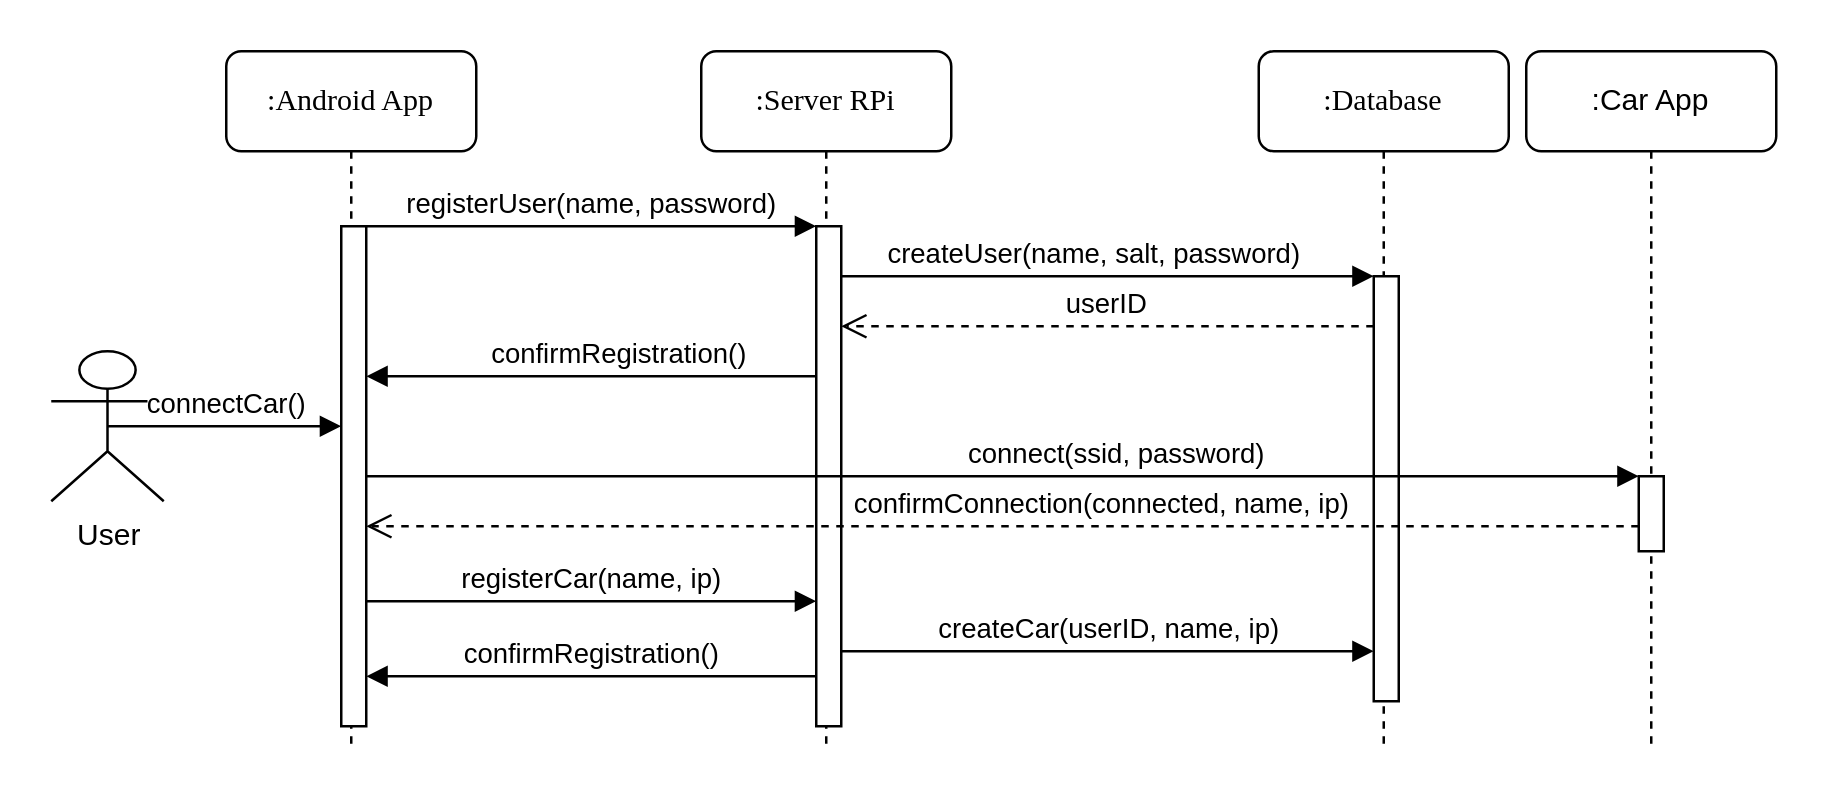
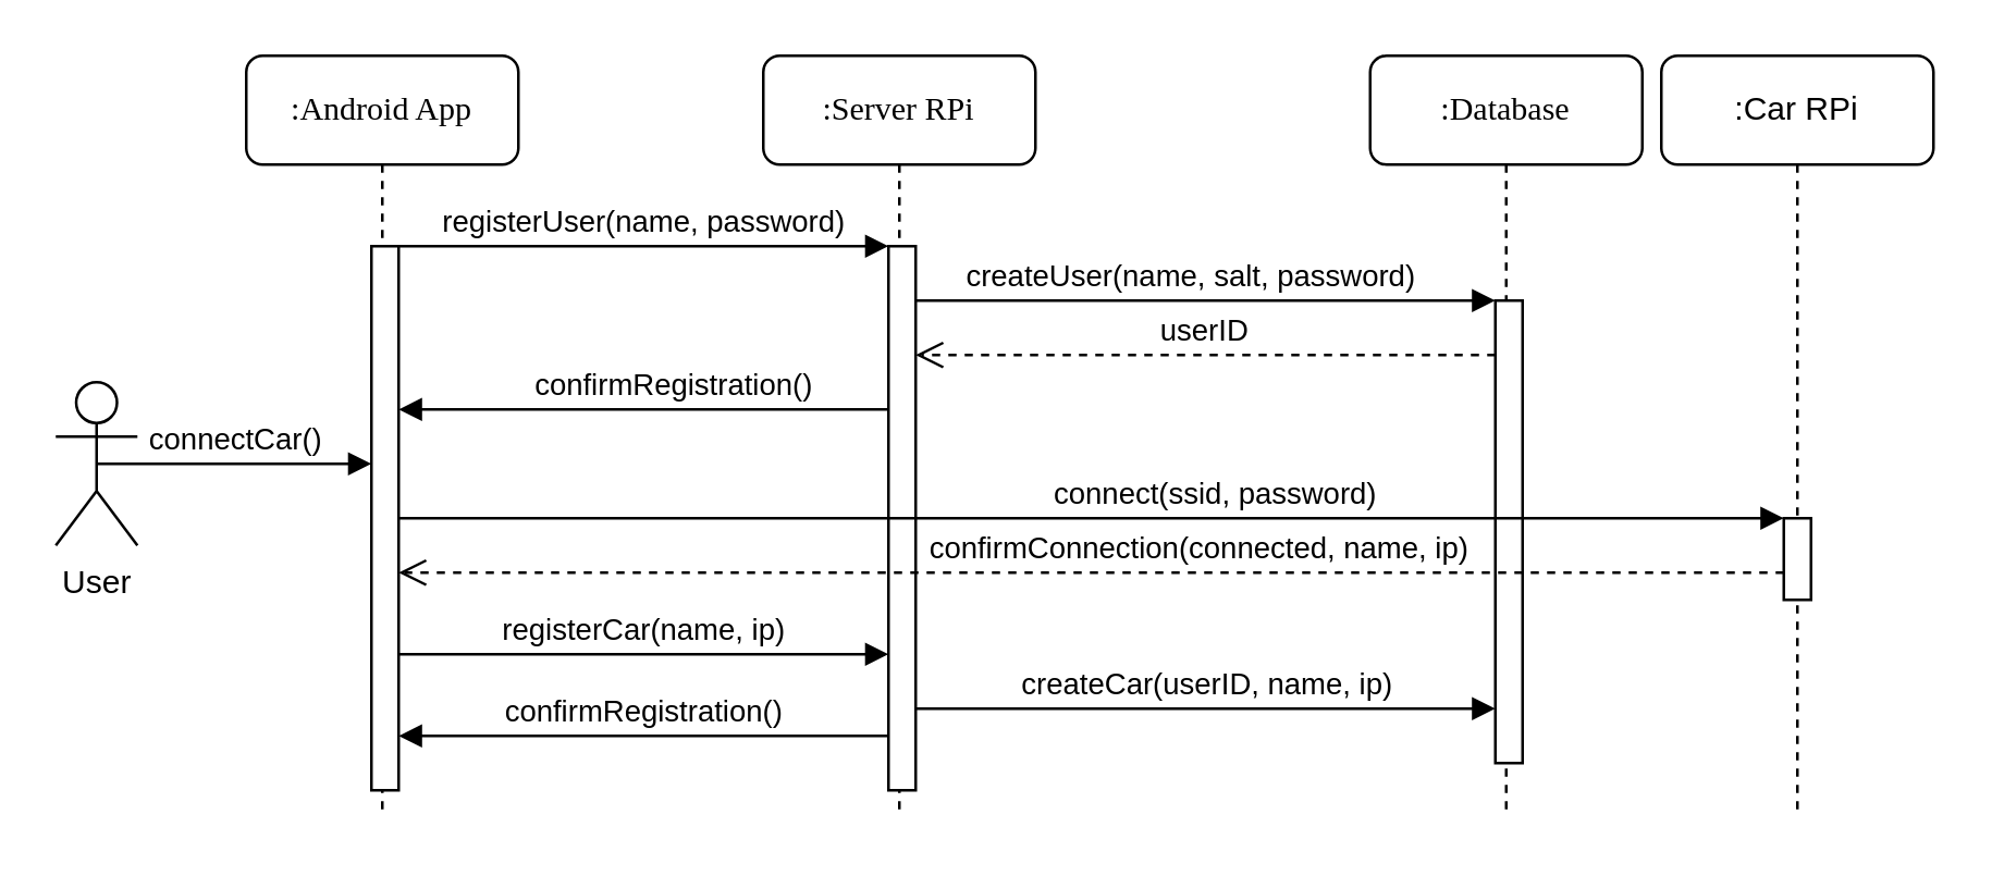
  <mxCell id="0" />
  <mxCell id="1" parent="0" />
  <mxCell id="2" value=":Server RPi" style="shape=umlLifeline;perimeter=lifelinePerimeter;whiteSpace=wrap;html=1;container=1;collapsible=0;recursiveResize=0;outlineConnect=0;rounded=1;shadow=0;comic=0;labelBackgroundColor=none;strokeColor=#000000;strokeWidth=1;fillColor=#FFFFFF;fontFamily=Verdana;fontSize=12;fontColor=#000000;align=center;" parent="1" vertex="1"><mxGeometry x="280" y="20" width="100" height="280" as="geometry" /></mxCell>
  <mxCell id="3" value="" style="html=1;points=[];perimeter=orthogonalPerimeter;rounded=0;shadow=0;comic=0;labelBackgroundColor=none;strokeColor=#000000;strokeWidth=1;fillColor=#FFFFFF;fontFamily=Verdana;fontSize=12;fontColor=#000000;align=center;" parent="2" vertex="1"><mxGeometry x="46" y="70" width="10" height="200" as="geometry" /></mxCell>
  <mxCell id="4" value=":Android App" style="shape=umlLifeline;perimeter=lifelinePerimeter;whiteSpace=wrap;html=1;container=1;collapsible=0;recursiveResize=0;outlineConnect=0;rounded=1;shadow=0;comic=0;labelBackgroundColor=none;strokeColor=#000000;strokeWidth=1;fillColor=#FFFFFF;fontFamily=Verdana;fontSize=12;fontColor=#000000;align=center;" parent="1" vertex="1"><mxGeometry x="90" y="20" width="100" height="280" as="geometry" /></mxCell>
  <mxCell id="5" value="" style="html=1;points=[];perimeter=orthogonalPerimeter;rounded=0;shadow=0;comic=0;labelBackgroundColor=none;strokeColor=#000000;strokeWidth=1;fillColor=#FFFFFF;fontFamily=Verdana;fontSize=12;fontColor=#000000;align=center;" parent="4" vertex="1"><mxGeometry x="46" y="70" width="10" height="200" as="geometry" /></mxCell>
  <mxCell id="6" value="registerUser(name, password)" style="html=1;verticalAlign=bottom;endArrow=block;labelBackgroundColor=none;fontFamily=Helvetica;fontSize=11;edgeStyle=elbowEdgeStyle;elbow=vertical;" parent="1" source="5" target="3" edge="1"><mxGeometry relative="1" as="geometry"><mxPoint x="261" y="100" as="sourcePoint" /><Array as="points"><mxPoint x="301" y="90" /></Array></mxGeometry></mxCell>
  <mxCell id="7" style="rounded=0;orthogonalLoop=1;jettySize=auto;html=1;endArrow=block;endFill=1;fontSize=11;fontFamily=Helvetica;" parent="1" source="3" target="5" edge="1"><mxGeometry relative="1" as="geometry"><mxPoint x="326" y="180" as="sourcePoint" /><mxPoint x="176" y="180" as="targetPoint" /><Array as="points"><mxPoint x="231" y="150" /></Array></mxGeometry></mxCell>
  <mxCell id="8" value="confirmRegistration()" style="text;html=1;resizable=0;points=[];align=center;verticalAlign=middle;labelBackgroundColor=#ffffff;fontSize=11;fontFamily=Helvetica;" parent="7" vertex="1" connectable="0"><mxGeometry x="-0.116" y="-2" relative="1" as="geometry"><mxPoint y="-8" as="offset" /></mxGeometry></mxCell>
  <mxCell id="9" value=":Database" style="shape=umlLifeline;perimeter=lifelinePerimeter;whiteSpace=wrap;html=1;container=1;collapsible=0;recursiveResize=0;outlineConnect=0;rounded=1;shadow=0;comic=0;labelBackgroundColor=none;strokeColor=#000000;strokeWidth=1;fillColor=#FFFFFF;fontFamily=Verdana;fontSize=12;fontColor=#000000;align=center;" parent="1" vertex="1"><mxGeometry x="503" y="20" width="100" height="280" as="geometry" /></mxCell>
  <mxCell id="10" value="" style="html=1;points=[];perimeter=orthogonalPerimeter;rounded=0;shadow=0;comic=0;labelBackgroundColor=none;strokeColor=#000000;strokeWidth=1;fillColor=#FFFFFF;fontFamily=Helvetica;fontSize=11;fontColor=#000000;align=center;" parent="9" vertex="1"><mxGeometry x="46" y="90" width="10" height="170" as="geometry" /></mxCell>
  <mxCell id="11" value="" style="edgeStyle=none;rounded=0;orthogonalLoop=1;jettySize=auto;html=1;endArrow=block;endFill=1;fontSize=11;fontFamily=Helvetica;" parent="1" source="3" target="10" edge="1"><mxGeometry relative="1" as="geometry"><mxPoint x="336" y="133.9" as="sourcePoint" /><mxPoint x="495.57" y="133.9" as="targetPoint" /><Array as="points"><mxPoint x="371" y="110" /></Array></mxGeometry></mxCell>
  <mxCell id="12" value="createUser(name, salt, password)" style="text;html=1;resizable=0;points=[];align=center;verticalAlign=middle;labelBackgroundColor=#ffffff;fontSize=11;fontFamily=Helvetica;" parent="11" vertex="1" connectable="0"><mxGeometry x="-0.033" relative="1" as="geometry"><mxPoint x="-3" y="-10" as="offset" /></mxGeometry></mxCell>
  <mxCell id="13" value="userID" style="html=1;verticalAlign=bottom;endArrow=open;dashed=1;endSize=8;fontSize=11;fontFamily=Helvetica;" parent="1" source="10" target="3" edge="1"><mxGeometry relative="1" as="geometry"><mxPoint x="141" y="240" as="sourcePoint" /><mxPoint x="61" y="240" as="targetPoint" /><Array as="points"><mxPoint x="381" y="130" /></Array></mxGeometry></mxCell>
  <mxCell id="14" value="createCar(userID, name, ip)" style="html=1;verticalAlign=bottom;endArrow=block;fontSize=11;fontFamily=Helvetica;" parent="1" source="3" target="10" edge="1"><mxGeometry width="80" relative="1" as="geometry"><mxPoint x="336" y="215" as="sourcePoint" /><mxPoint x="526" y="215" as="targetPoint" /><Array as="points"><mxPoint x="430" y="260" /></Array></mxGeometry></mxCell>
- <mxCell id="15" value="User" style="shape=umlActor;verticalLabelPosition=bottom;labelBackgroundColor=#ffffff;verticalAlign=top;html=1;outlineConnect=0;" vertex="1" parent="1"><mxGeometry x="20" y="140" width="45" height="60" as="geometry" /></mxCell>
+ <mxCell id="15" value="User" style="shape=umlActor;verticalLabelPosition=bottom;labelBackgroundColor=#ffffff;verticalAlign=top;html=1;outlineConnect=0;" vertex="1" parent="1"><mxGeometry x="20" y="140" width="30" height="60" as="geometry" /></mxCell>
  <mxCell id="16" value="connectCar()" style="html=1;verticalAlign=bottom;endArrow=block;exitX=0.5;exitY=0.5;exitDx=0;exitDy=0;exitPerimeter=0;" edge="1" parent="1" source="15" target="5"><mxGeometry width="80" relative="1" as="geometry"><mxPoint x="61" y="269" as="sourcePoint" /><mxPoint x="136" y="179" as="targetPoint" /><Array as="points"><mxPoint x="100" y="170" /></Array></mxGeometry></mxCell>
  <mxCell id="17" value="registerCar(name, ip)" style="html=1;verticalAlign=bottom;endArrow=block;" edge="1" parent="1" source="5" target="3"><mxGeometry width="80" relative="1" as="geometry"><mxPoint x="146" y="195" as="sourcePoint" /><mxPoint x="326" y="195" as="targetPoint" /><Array as="points"><mxPoint x="240" y="240" /></Array></mxGeometry></mxCell>
  <mxCell id="18" value="confirmRegistration()" style="html=1;verticalAlign=bottom;endArrow=block;" edge="1" parent="1" source="3" target="5"><mxGeometry width="80" relative="1" as="geometry"><mxPoint x="326" y="235" as="sourcePoint" /><mxPoint x="146" y="235" as="targetPoint" /><Array as="points"><mxPoint x="231" y="270" /></Array></mxGeometry></mxCell>
- <mxCell id="19" value=":Car App" style="shape=umlLifeline;perimeter=lifelinePerimeter;whiteSpace=wrap;html=1;container=1;collapsible=0;recursiveResize=0;outlineConnect=0;rounded=1;" vertex="1" parent="1"><mxGeometry x="610" y="20" width="100" height="280" as="geometry" /></mxCell>
+ <mxCell id="19" value=":Car RPi" style="shape=umlLifeline;perimeter=lifelinePerimeter;whiteSpace=wrap;html=1;container=1;collapsible=0;recursiveResize=0;outlineConnect=0;rounded=1;" vertex="1" parent="1"><mxGeometry x="610" y="20" width="100" height="280" as="geometry" /></mxCell>
  <mxCell id="20" value="" style="html=1;points=[];perimeter=orthogonalPerimeter;rounded=0;" vertex="1" parent="19"><mxGeometry x="45" y="170" width="10" height="30" as="geometry" /></mxCell>
  <mxCell id="21" value="connect(ssid, password)" style="html=1;verticalAlign=bottom;endArrow=block;" edge="1" parent="1" source="5" target="20"><mxGeometry x="0.178" width="80" relative="1" as="geometry"><mxPoint x="20" y="340" as="sourcePoint" /><mxPoint x="100" y="340" as="targetPoint" /><mxPoint as="offset" /></mxGeometry></mxCell>
  <mxCell id="22" value="confirmConnection(connected, name, ip)" style="html=1;verticalAlign=bottom;endArrow=open;dashed=1;endSize=8;" edge="1" parent="1" source="20" target="5"><mxGeometry x="-0.037" y="-30" relative="1" as="geometry"><mxPoint x="100" y="340" as="sourcePoint" /><mxPoint x="20" y="340" as="targetPoint" /><Array as="points"><mxPoint x="410" y="210" /></Array><mxPoint x="30" y="30" as="offset" /></mxGeometry></mxCell>
